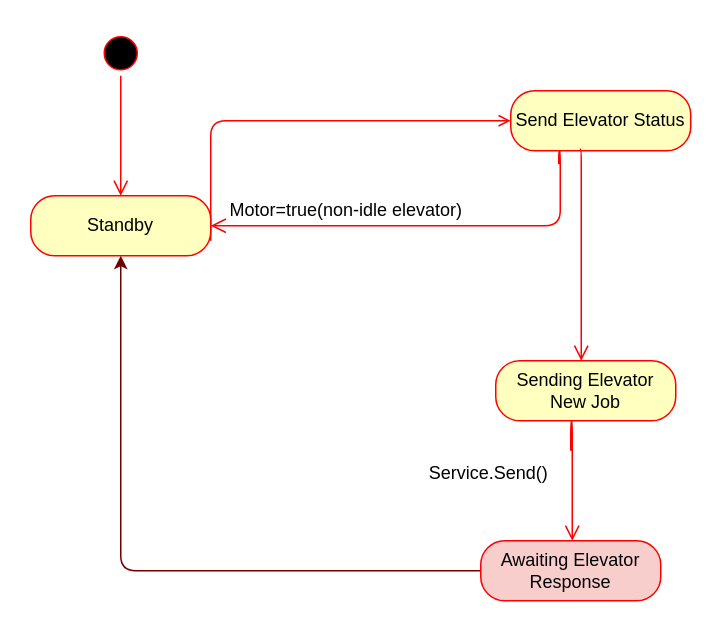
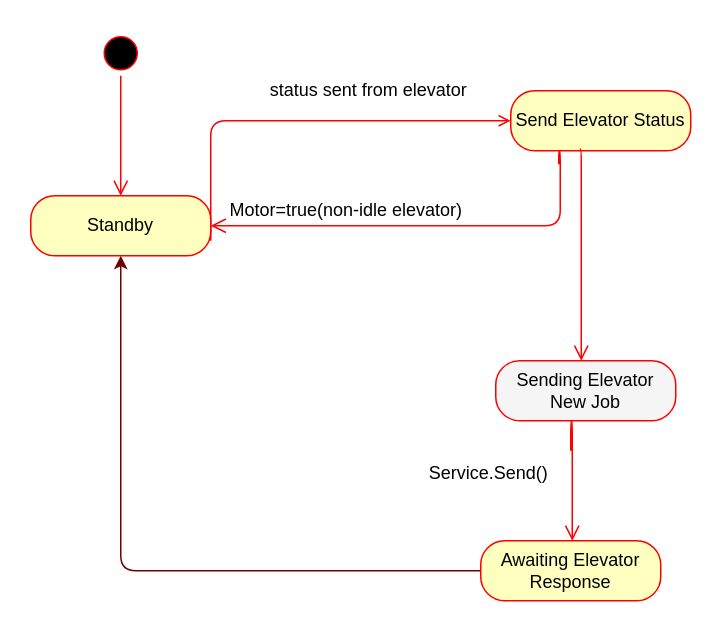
  <mxCell id="0" />
  <mxCell id="1" parent="0" />
  <mxCell id="2" value="" style="ellipse;html=1;shape=startState;fillColor=#000000;strokeColor=#ff0000;" parent="1" vertex="1"><mxGeometry x="65" y="20" width="30" height="30" as="geometry" /></mxCell>
  <mxCell id="3" value="Send Elevator Status" style="rounded=1;whiteSpace=wrap;html=1;arcSize=40;fontColor=#000000;fillColor=#ffffc0;strokeColor=#ff0000;" parent="1" vertex="1"><mxGeometry x="340" y="60" width="120" height="40" as="geometry" /></mxCell>
- <mxCell id="4" value="Sending Elevator New Job" style="rounded=1;whiteSpace=wrap;html=1;arcSize=40;fontColor=#000000;fillColor=#ffffc0;strokeColor=#ff0000;" parent="1" vertex="1"><mxGeometry x="330" y="240" width="120" height="40" as="geometry" /></mxCell>
+ <mxCell id="4" value="Sending Elevator New Job" style="rounded=1;whiteSpace=wrap;html=1;arcSize=40;fontColor=#000000;fillColor=#f5f5f5;strokeColor=#ff0000;" parent="1" vertex="1"><mxGeometry x="330" y="240" width="120" height="40" as="geometry" /></mxCell>
  <mxCell id="5" value="" style="edgeStyle=orthogonalEdgeStyle;html=1;verticalAlign=bottom;endArrow=open;endSize=8;strokeColor=#ff0000;exitX=0.575;exitY=0.975;exitDx=0;exitDy=0;exitPerimeter=0;" parent="1" edge="1"><mxGeometry relative="1" as="geometry"><mxPoint x="386" y="99" as="sourcePoint" /><Array as="points"><mxPoint x="387" y="99" /></Array><mxPoint x="387" y="240" as="targetPoint" /></mxGeometry></mxCell>
  <mxCell id="6" style="edgeStyle=none;html=1;entryX=0.5;entryY=1;entryDx=0;entryDy=0;fillColor=#a20025;strokeColor=#6F0000;" edge="1" parent="1" source="7" target="9"><mxGeometry relative="1" as="geometry"><mxPoint x="60" y="370" as="targetPoint" /><Array as="points"><mxPoint x="80" y="380" /></Array></mxGeometry></mxCell>
- <mxCell id="7" value="Awaiting Elevator Response" style="rounded=1;whiteSpace=wrap;html=1;arcSize=40;fontColor=#000000;fillColor=#f8cecc;strokeColor=#ff0000;" parent="1" vertex="1"><mxGeometry x="320" y="360" width="120" height="40" as="geometry" /></mxCell>
+ <mxCell id="7" value="Awaiting Elevator Response" style="rounded=1;whiteSpace=wrap;html=1;arcSize=40;fontColor=#000000;fillColor=#ffffc0;strokeColor=#ff0000;" parent="1" vertex="1"><mxGeometry x="320" y="360" width="120" height="40" as="geometry" /></mxCell>
  <mxCell id="8" value="" style="edgeStyle=orthogonalEdgeStyle;html=1;verticalAlign=bottom;endArrow=open;strokeColor=#ff0000;exitX=1;exitY=0.75;exitDx=0;exitDy=0;entryX=0;entryY=0.5;entryDx=0;entryDy=0;" parent="1" source="9" target="3" edge="1"><mxGeometry relative="1" as="geometry"><mxPoint x="520" y="210" as="targetPoint" /><mxPoint x="390" y="210" as="sourcePoint" /><Array as="points"><mxPoint x="140" y="80" /></Array></mxGeometry></mxCell>
  <mxCell id="9" value="Standby" style="rounded=1;whiteSpace=wrap;html=1;arcSize=40;fontColor=#000000;fillColor=#ffffc0;strokeColor=#ff0000;" parent="1" vertex="1"><mxGeometry x="20" y="130" width="120" height="40" as="geometry" /></mxCell>
  <mxCell id="10" value="" style="edgeStyle=orthogonalEdgeStyle;html=1;verticalAlign=bottom;endArrow=open;endSize=8;strokeColor=#ff0000;exitX=0.5;exitY=1;exitDx=0;exitDy=0;entryX=0.5;entryY=0;entryDx=0;entryDy=0;" parent="1" source="2" target="9" edge="1"><mxGeometry relative="1" as="geometry"><mxPoint x="330" y="190" as="targetPoint" /><mxPoint x="390" y="120" as="sourcePoint" /></mxGeometry></mxCell>
+ <mxCell id="11" value="status sent from elevator" style="text;html=1;align=center;verticalAlign=middle;resizable=0;points=[];autosize=1;strokeColor=none;fillColor=none;" parent="1" vertex="1"><mxGeometry x="170" y="45" width="150" height="30" as="geometry" /></mxCell>
  <mxCell id="12" value="Service.Send()" style="text;html=1;align=center;verticalAlign=middle;resizable=0;points=[];autosize=1;strokeColor=none;fillColor=none;" parent="1" vertex="1"><mxGeometry x="275" y="300" width="100" height="30" as="geometry" /></mxCell>
  <mxCell id="13" value="" style="edgeStyle=orthogonalEdgeStyle;html=1;verticalAlign=bottom;endArrow=open;endSize=8;strokeColor=#ff0000;exitX=0.575;exitY=0.975;exitDx=0;exitDy=0;exitPerimeter=0;" parent="1" edge="1"><mxGeometry relative="1" as="geometry"><mxPoint x="380" y="300" as="sourcePoint" /><Array as="points"><mxPoint x="380" y="280" /><mxPoint x="381" y="280" /></Array><mxPoint x="381" y="360" as="targetPoint" /></mxGeometry></mxCell>
  <mxCell id="14" value="" style="edgeStyle=orthogonalEdgeStyle;html=1;verticalAlign=bottom;endArrow=open;endSize=8;strokeColor=#ff0000;exitX=0.575;exitY=0.975;exitDx=0;exitDy=0;exitPerimeter=0;" parent="1" edge="1"><mxGeometry relative="1" as="geometry"><mxPoint x="372" y="109" as="sourcePoint" /><Array as="points"><mxPoint x="372" y="100" /><mxPoint x="373" y="100" /><mxPoint x="373" y="150" /></Array><mxPoint x="140" y="150" as="targetPoint" /></mxGeometry></mxCell>
  <mxCell id="15" value="Motor=true(non-idle elevator)" style="text;html=1;align=center;verticalAlign=middle;resizable=0;points=[];autosize=1;strokeColor=none;fillColor=none;" parent="1" vertex="1"><mxGeometry x="140" y="125" width="180" height="30" as="geometry" /></mxCell>
